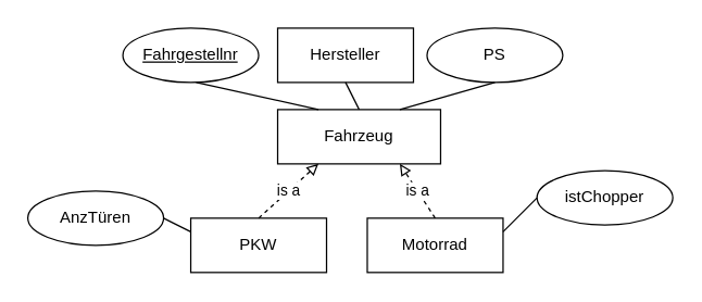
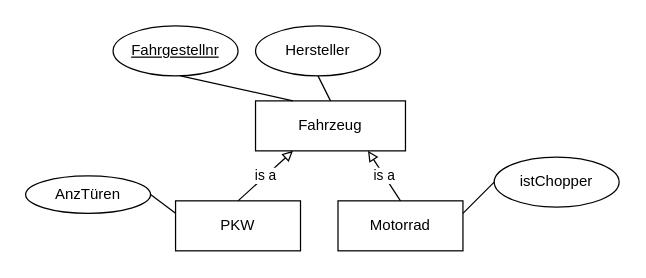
  <mxCell id="0" />
  <mxCell id="1" parent="0" />
  <mxCell id="2" value="Fahrzeug" style="whiteSpace=wrap;html=1;align=center;" vertex="1" parent="1"><mxGeometry x="204" y="80" width="120" height="40" as="geometry" /></mxCell>
- <mxCell id="3" value="Hersteller" style="whiteSpace=wrap;html=1;align=center;rounded=0;" vertex="1" parent="1"><mxGeometry x="204" y="20" width="100" height="40" as="geometry" /></mxCell>
- <mxCell id="4" value="PS" style="ellipse;whiteSpace=wrap;html=1;align=center;" vertex="1" parent="1"><mxGeometry x="314" y="20" width="100" height="40" as="geometry" /></mxCell>
+ <mxCell id="3" value="Hersteller" style="ellipse;whiteSpace=wrap;html=1;align=center;" vertex="1" parent="1"><mxGeometry x="204" y="20" width="100" height="40" as="geometry" /></mxCell>
  <mxCell id="5" value="" style="endArrow=none;html=1;rounded=0;entryX=0.5;entryY=1;entryDx=0;entryDy=0;exitX=0.25;exitY=0;exitDx=0;exitDy=0;" edge="1" parent="1" source="2"><mxGeometry width="50" height="50" relative="1" as="geometry"><mxPoint x="140" y="210" as="sourcePoint" /><mxPoint x="144" y="60" as="targetPoint" /></mxGeometry></mxCell>
  <mxCell id="6" value="" style="endArrow=none;html=1;rounded=0;entryX=0.5;entryY=1;entryDx=0;entryDy=0;exitX=0.5;exitY=0;exitDx=0;exitDy=0;" edge="1" parent="1" source="2" target="3"><mxGeometry width="50" height="50" relative="1" as="geometry"><mxPoint x="239" y="90" as="sourcePoint" /><mxPoint x="154" y="70" as="targetPoint" /></mxGeometry></mxCell>
- <mxCell id="7" value="" style="endArrow=none;html=1;rounded=0;entryX=0.5;entryY=1;entryDx=0;entryDy=0;exitX=0.75;exitY=0;exitDx=0;exitDy=0;" edge="1" parent="1" source="2" target="4"><mxGeometry width="50" height="50" relative="1" as="geometry"><mxPoint x="264" y="90" as="sourcePoint" /><mxPoint x="264" y="70" as="targetPoint" /></mxGeometry></mxCell>
  <mxCell id="8" value="Fahrgestellnr" style="ellipse;whiteSpace=wrap;html=1;align=center;fontStyle=4;" vertex="1" parent="1"><mxGeometry x="90" y="20" width="100" height="40" as="geometry" /></mxCell>
  <mxCell id="9" value="PKW" style="whiteSpace=wrap;html=1;align=center;" vertex="1" parent="1"><mxGeometry x="140" y="160" width="100" height="40" as="geometry" /></mxCell>
  <mxCell id="10" value="Motorrad" style="whiteSpace=wrap;html=1;align=center;" vertex="1" parent="1"><mxGeometry x="270" y="160" width="100" height="40" as="geometry" /></mxCell>
- <mxCell id="11" value="is a" style="endArrow=block;html=1;rounded=0;endFill=0;entryX=0.25;entryY=1;entryDx=0;entryDy=0;exitX=0.5;exitY=0;exitDx=0;exitDy=0;dashed=1;" edge="1" parent="1" source="9" target="2"><mxGeometry width="50" height="50" relative="1" as="geometry"><mxPoint x="280" y="370" as="sourcePoint" /><mxPoint x="330" y="320" as="targetPoint" /></mxGeometry></mxCell>
- <mxCell id="12" value="is a" style="endArrow=block;html=1;rounded=0;endFill=0;entryX=0.75;entryY=1;entryDx=0;entryDy=0;exitX=0.5;exitY=0;exitDx=0;exitDy=0;dashed=1;" edge="1" parent="1" source="10" target="2"><mxGeometry width="50" height="50" relative="1" as="geometry"><mxPoint x="200" y="170" as="sourcePoint" /><mxPoint x="239" y="130" as="targetPoint" /></mxGeometry></mxCell>
- <mxCell id="13" value="AnzTüren" style="ellipse;whiteSpace=wrap;html=1;align=center;" vertex="1" parent="1"><mxGeometry x="20" y="140" width="100" height="40" as="geometry" /></mxCell>
+ <mxCell id="11" value="is a" style="endArrow=block;html=1;rounded=0;endFill=0;entryX=0.25;entryY=1;entryDx=0;entryDy=0;exitX=0.5;exitY=0;exitDx=0;exitDy=0;" edge="1" parent="1" source="9" target="2"><mxGeometry width="50" height="50" relative="1" as="geometry"><mxPoint x="280" y="370" as="sourcePoint" /><mxPoint x="330" y="320" as="targetPoint" /></mxGeometry></mxCell>
+ <mxCell id="12" value="is a" style="endArrow=block;html=1;rounded=0;endFill=0;entryX=0.75;entryY=1;entryDx=0;entryDy=0;exitX=0.5;exitY=0;exitDx=0;exitDy=0;" edge="1" parent="1" source="10" target="2"><mxGeometry width="50" height="50" relative="1" as="geometry"><mxPoint x="200" y="170" as="sourcePoint" /><mxPoint x="239" y="130" as="targetPoint" /></mxGeometry></mxCell>
+ <mxCell id="13" value="AnzTüren" style="ellipse;whiteSpace=wrap;html=1;align=center;" vertex="1" parent="1"><mxGeometry x="20" y="140" width="100" height="30" as="geometry" /></mxCell>
  <mxCell id="14" value="istChopper" style="ellipse;whiteSpace=wrap;html=1;align=center;" vertex="1" parent="1"><mxGeometry x="395" y="125" width="100" height="40" as="geometry" /></mxCell>
  <mxCell id="15" value="" style="endArrow=none;html=1;rounded=0;entryX=0;entryY=0.5;entryDx=0;entryDy=0;exitX=1;exitY=0.25;exitDx=0;exitDy=0;" edge="1" parent="1" source="10" target="14"><mxGeometry width="50" height="50" relative="1" as="geometry"><mxPoint x="289" y="90" as="sourcePoint" /><mxPoint x="374" y="70" as="targetPoint" /></mxGeometry></mxCell>
  <mxCell id="16" value="" style="endArrow=none;html=1;rounded=0;entryX=0;entryY=0.25;entryDx=0;entryDy=0;exitX=1;exitY=0.5;exitDx=0;exitDy=0;" edge="1" parent="1" source="13" target="9"><mxGeometry width="50" height="50" relative="1" as="geometry"><mxPoint x="380" y="180" as="sourcePoint" /><mxPoint x="400" y="170" as="targetPoint" /></mxGeometry></mxCell>
